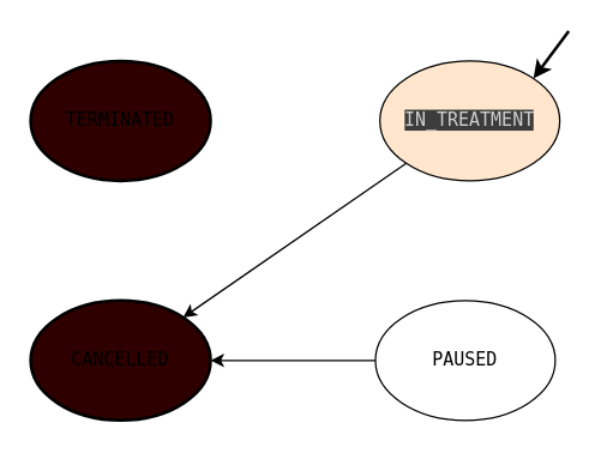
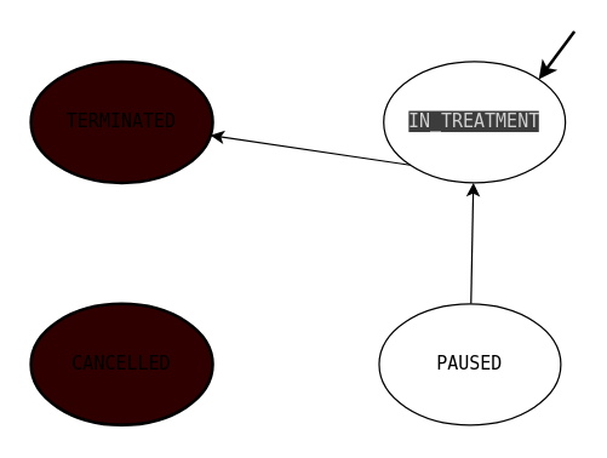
  <mxCell id="0" />
  <mxCell id="1" parent="0" />
- <mxCell id="2" style="edgeStyle=none;html=1;" parent="1" source="5" target="3" edge="1"><mxGeometry relative="1" as="geometry"><mxPoint x="260" y="240" as="targetPoint" /></mxGeometry></mxCell>
+ <mxCell id="2" style="edgeStyle=none;html=1;" parent="1" source="5" target="4" edge="1"><mxGeometry relative="1" as="geometry"><mxPoint x="260" y="240" as="targetPoint" /></mxGeometry></mxCell>
  <mxCell id="3" value="&lt;pre class=&quot;p-code-container p-code-container--block p-code-highlight__code-wrapper&quot;&gt;&lt;code&gt;CANCELLED&lt;/code&gt;&lt;/pre&gt;" style="ellipse;whiteSpace=wrap;html=1;strokeWidth=2;fillColor=#2E0000;" parent="1" vertex="1"><mxGeometry x="20" y="200" width="120" height="80" as="geometry" /></mxCell>
- <mxCell id="4" value="&lt;pre class=&quot;p-code-container p-code-container--block p-code-highlight__code-wrapper&quot;&gt;&lt;font color=&quot;#d0d0d0&quot;&gt;&lt;span style=&quot;background-color: rgb(60, 60, 60);&quot;&gt;IN_TREATMENT&lt;/span&gt;&lt;/font&gt;&lt;/pre&gt;" style="ellipse;whiteSpace=wrap;html=1;fillColor=#ffe6cc;" parent="1" vertex="1"><mxGeometry x="253" y="40" width="120" height="80" as="geometry" /></mxCell>
+ <mxCell id="4" value="&lt;pre class=&quot;p-code-container p-code-container--block p-code-highlight__code-wrapper&quot;&gt;&lt;font color=&quot;#d0d0d0&quot;&gt;&lt;span style=&quot;background-color: rgb(60, 60, 60);&quot;&gt;IN_TREATMENT&lt;/span&gt;&lt;/font&gt;&lt;/pre&gt;" style="ellipse;whiteSpace=wrap;html=1;" parent="1" vertex="1"><mxGeometry x="253" y="40" width="120" height="80" as="geometry" /></mxCell>
  <mxCell id="5" value="&lt;pre class=&quot;p-code-container p-code-container--block p-code-highlight__code-wrapper&quot;&gt;&lt;code&gt;PAUSED&lt;/code&gt;&lt;/pre&gt;" style="ellipse;whiteSpace=wrap;html=1;strokeWidth=1;" parent="1" vertex="1"><mxGeometry x="250" y="200" width="120" height="80" as="geometry" /></mxCell>
- <mxCell id="6" style="rounded=0;orthogonalLoop=1;jettySize=auto;html=1;exitX=0;exitY=1;exitDx=0;exitDy=0;" parent="1" source="4" target="3" edge="1"><mxGeometry relative="1" as="geometry" /></mxCell>
+ <mxCell id="6" style="rounded=0;orthogonalLoop=1;jettySize=auto;html=1;exitX=0;exitY=1;exitDx=0;exitDy=0;" parent="1" source="4" target="8" edge="1"><mxGeometry relative="1" as="geometry" /></mxCell>
  <mxCell id="7" value="" style="endArrow=classic;html=1;rounded=0;entryX=1;entryY=0;entryDx=0;entryDy=0;strokeWidth=2;" parent="1" target="4" edge="1"><mxGeometry width="50" height="50" relative="1" as="geometry"><mxPoint x="379" y="20" as="sourcePoint" /><mxPoint x="289" y="-60" as="targetPoint" /></mxGeometry></mxCell>
  <mxCell id="8" value="&lt;pre class=&quot;p-code-container p-code-container--block p-code-highlight__code-wrapper&quot;&gt;&lt;code&gt;&lt;span class=&quot;hljs-string&quot;&gt;TERMINATED&lt;/span&gt;&lt;/code&gt;&lt;/pre&gt;" style="ellipse;whiteSpace=wrap;html=1;strokeWidth=2;fillColor=#2E0000;" parent="1" vertex="1"><mxGeometry x="20" y="40" width="120" height="80" as="geometry" /></mxCell>
